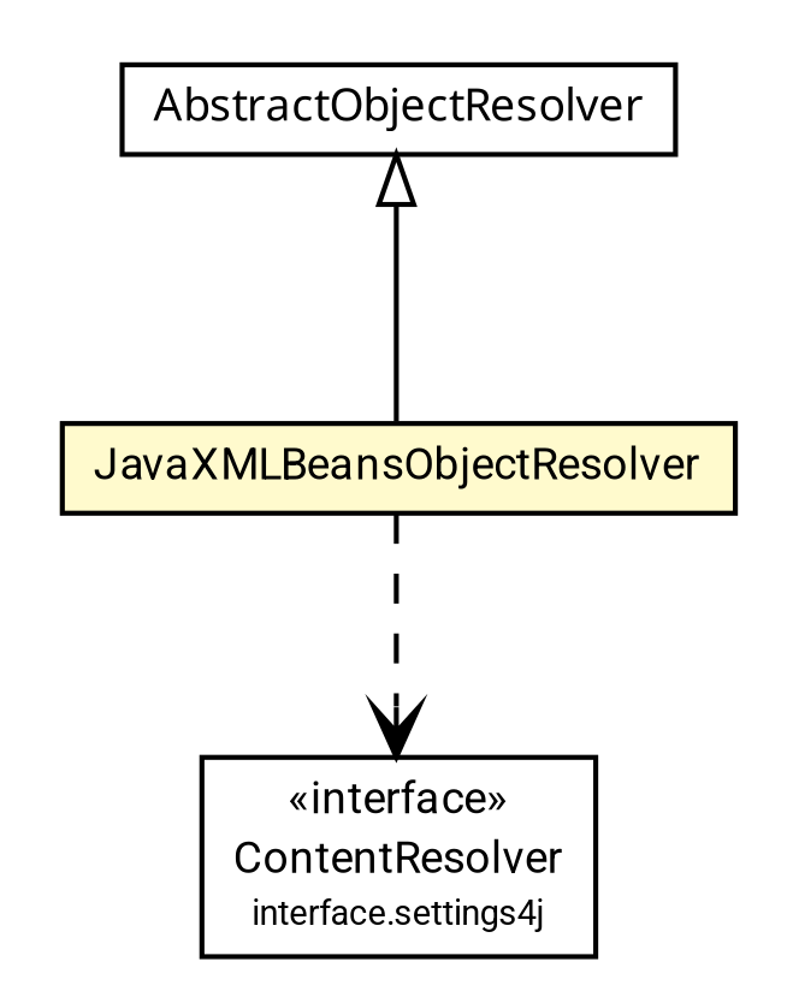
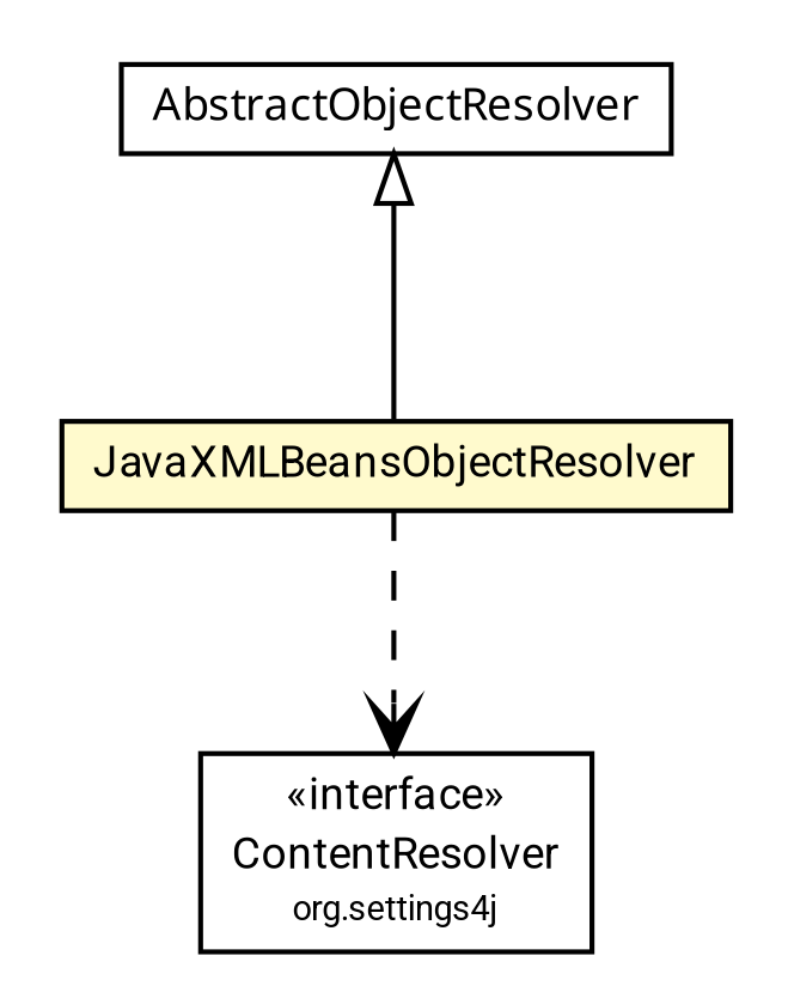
  digraph {
    fontname=Roboto
    node [fontcolor=black fontname=Roboto fontsize=9.0 shape=plaintext]
    edge [fontname=Roboto headport=p labelfontname=arial labelfontsize=10 tailport=p]
-   n1 [label=<<table border="0" cellborder="1" cellspacing="0" cellpadding="2" port="p" href="../ContentResolver.html"> 		<tr><td><table border="0" cellspacing="0" cellpadding="1"> 			<tr><td> &laquo;interface&raquo; </td></tr> 			<tr><td> ContentResolver </td></tr> 			<tr><td><font point-size="7.0"> interface.settings4j </font></td></tr> 		</table></td></tr> 		</table>>]
+   n1 [label=<<table border="0" cellborder="1" cellspacing="0" cellpadding="2" port="p" href="../ContentResolver.html"> 		<tr><td><table border="0" cellspacing="0" cellpadding="1"> 			<tr><td> &laquo;interface&raquo; </td></tr> 			<tr><td> ContentResolver </td></tr> 			<tr><td><font point-size="7.0"> org.settings4j </font></td></tr> 		</table></td></tr> 		</table>>]
    n2 [label=<<table border="0" cellborder="1" cellspacing="0" cellpadding="2" port="p" bgcolor="lemonChiffon" href="./JavaXMLBeansObjectResolver.html"> 		<tr><td><table border="0" cellspacing="0" cellpadding="1"> 			<tr><td> JavaXMLBeansObjectResolver </td></tr> 		</table></td></tr> 		</table>>]
    n3 [label=<<table border="0" cellborder="1" cellspacing="0" cellpadding="2" port="p" href="./AbstractObjectResolver.html"> 		<tr><td><table border="0" cellspacing="0" cellpadding="1"> 			<tr><td><font face="ariali"> AbstractObjectResolver </font></td></tr> 		</table></td></tr> 		</table>>]
    n2 -> n1 [arrowhead=open color=black fontcolor=black fontsize=10.0 style=dashed]
    n3 -> n2 [arrowtail=empty dir=back fontsize=10]
  }
